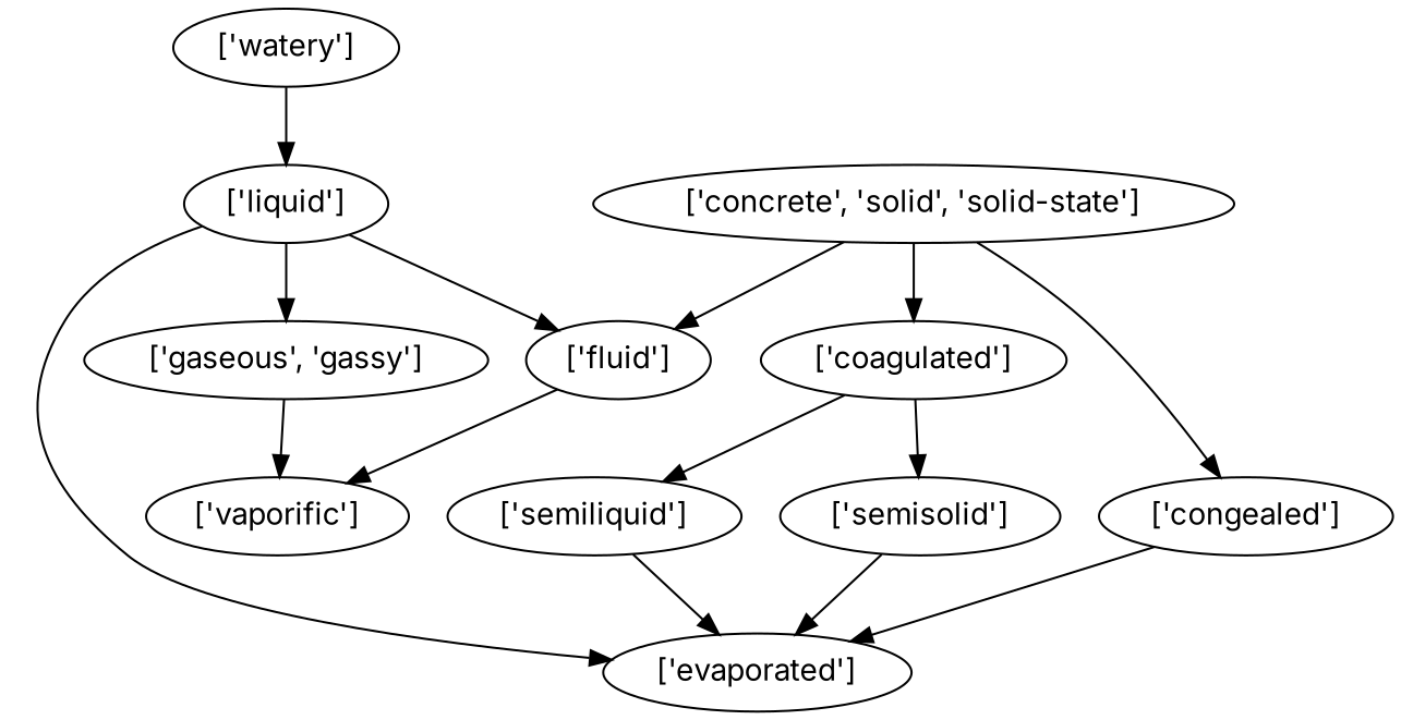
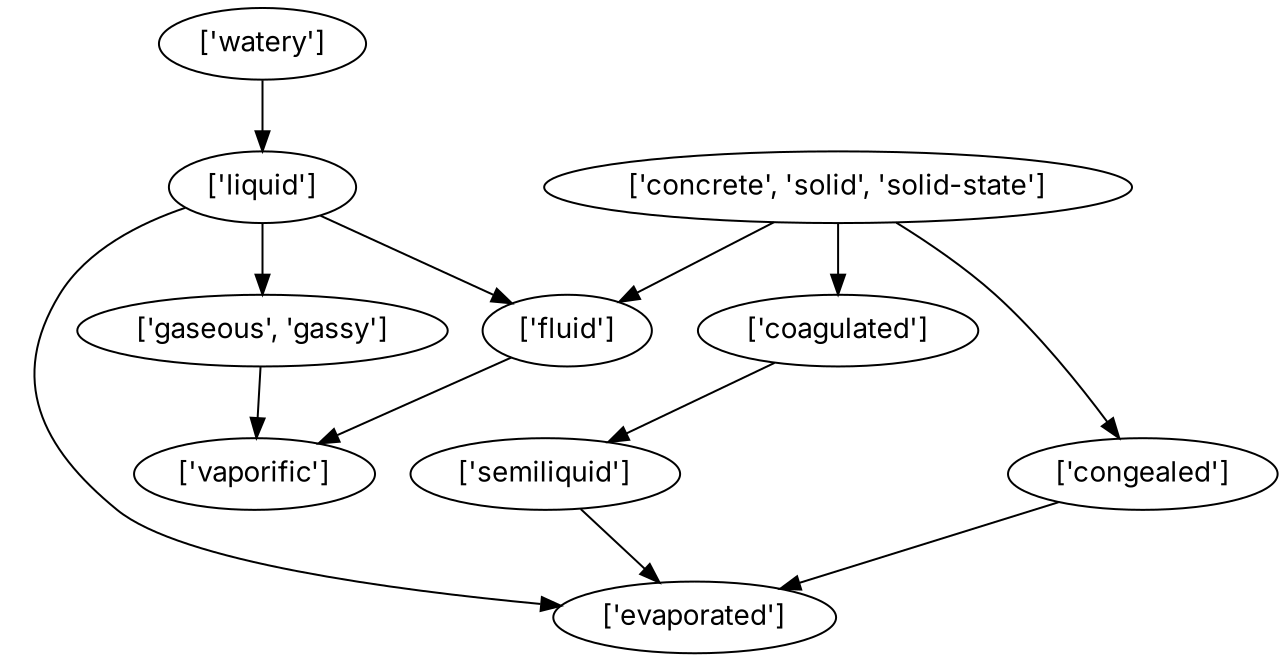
  strict digraph {
    fontname=Inter
    node [fontname=Inter]
    edge [fontname=Inter]
    "['liquid']"
    "['fluid']"
    "['gaseous', 'gassy']"
    "['evaporated']"
    "['vaporific']"
    "['concrete', 'solid', 'solid-state']"
    "['coagulated']"
    "['congealed']"
    "['semiliquid']"
-   "['semisolid']"
    "['watery']"
    "['liquid']" -> "['fluid']"
    "['liquid']" -> "['gaseous', 'gassy']"
    "['liquid']" -> "['evaporated']"
    "['fluid']" -> "['vaporific']"
    "['gaseous', 'gassy']" -> "['vaporific']"
    "['concrete', 'solid', 'solid-state']" -> "['fluid']"
    "['concrete', 'solid', 'solid-state']" -> "['coagulated']"
    "['concrete', 'solid', 'solid-state']" -> "['congealed']"
    "['coagulated']" -> "['semiliquid']"
-   "['coagulated']" -> "['semisolid']"
    "['congealed']" -> "['evaporated']"
    "['semiliquid']" -> "['evaporated']"
-   "['semisolid']" -> "['evaporated']"
    "['watery']" -> "['liquid']"
  }
